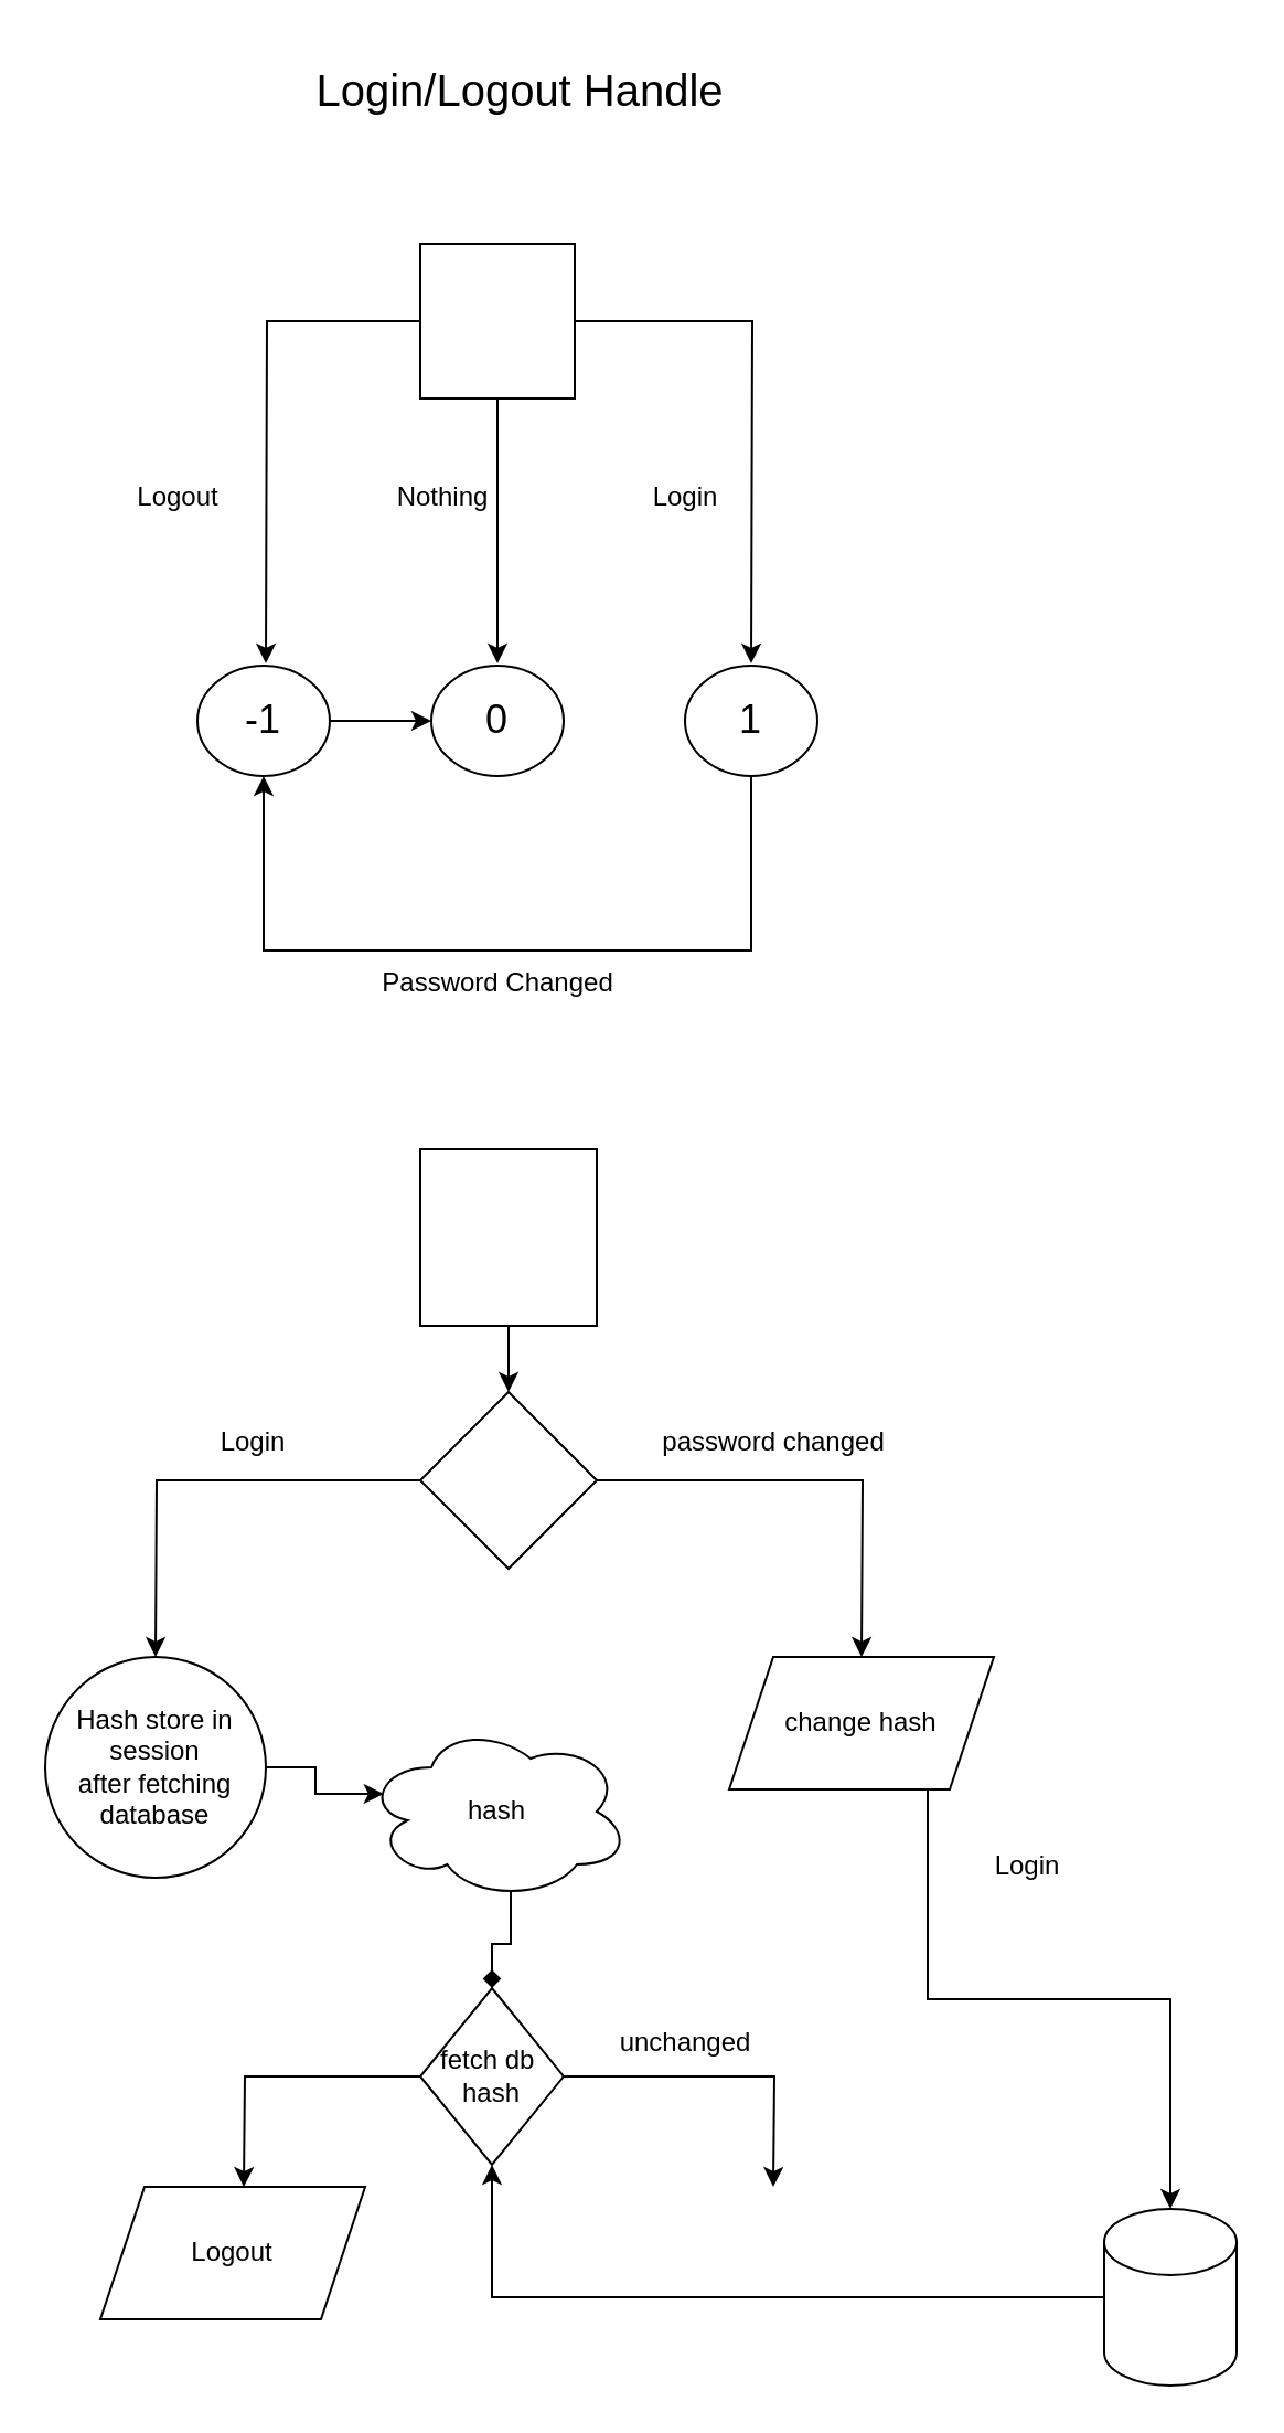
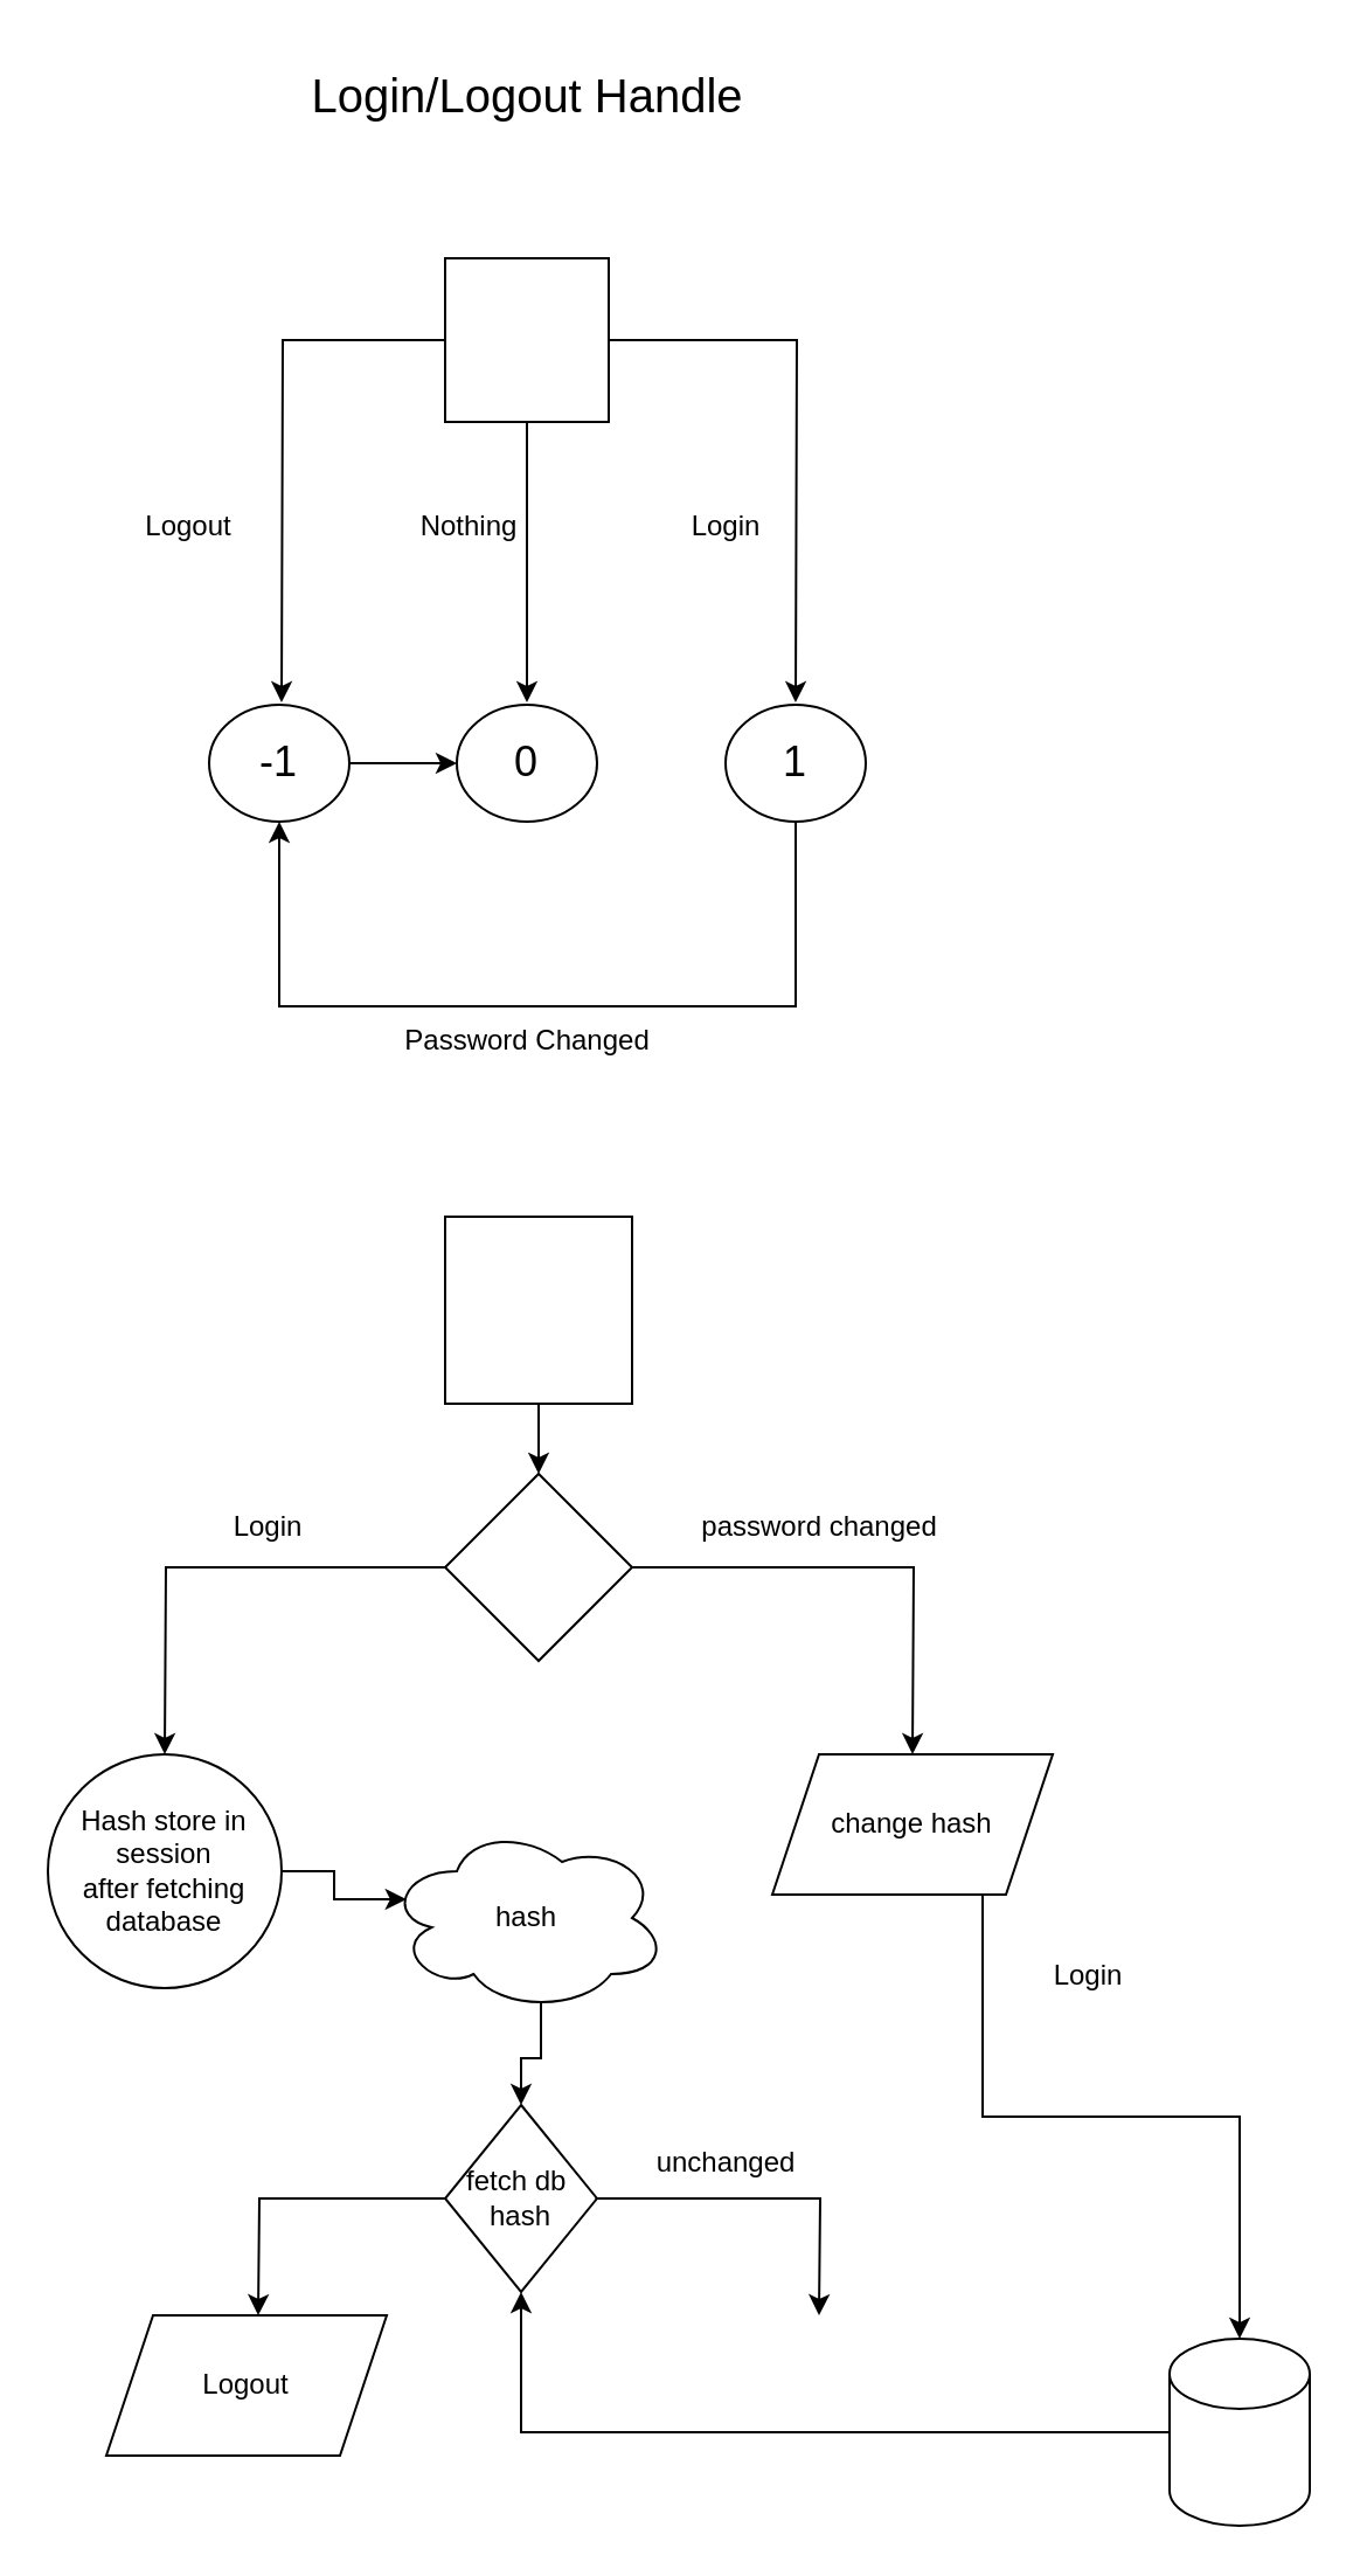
  <mxCell id="0" />
  <mxCell id="1" parent="0" />
  <mxCell id="2" style="edgeStyle=orthogonalEdgeStyle;rounded=0;orthogonalLoop=1;jettySize=auto;html=1;" edge="1" parent="1" source="5"><mxGeometry relative="1" as="geometry"><mxPoint x="120" y="300" as="targetPoint" /></mxGeometry></mxCell>
  <mxCell id="3" style="edgeStyle=orthogonalEdgeStyle;rounded=0;orthogonalLoop=1;jettySize=auto;html=1;exitX=0.5;exitY=1;exitDx=0;exitDy=0;" edge="1" parent="1" source="5"><mxGeometry relative="1" as="geometry"><mxPoint x="225" y="300" as="targetPoint" /></mxGeometry></mxCell>
  <mxCell id="4" style="edgeStyle=orthogonalEdgeStyle;rounded=0;orthogonalLoop=1;jettySize=auto;html=1;exitX=1;exitY=0.5;exitDx=0;exitDy=0;" edge="1" parent="1" source="5"><mxGeometry relative="1" as="geometry"><mxPoint x="340" y="300" as="targetPoint" /></mxGeometry></mxCell>
  <mxCell id="5" value="" style="whiteSpace=wrap;html=1;aspect=fixed;" vertex="1" parent="1"><mxGeometry x="190" y="110" width="70" height="70" as="geometry" /></mxCell>
  <mxCell id="6" style="edgeStyle=orthogonalEdgeStyle;rounded=0;orthogonalLoop=1;jettySize=auto;html=1;exitX=1;exitY=0.5;exitDx=0;exitDy=0;entryX=0;entryY=0.5;entryDx=0;entryDy=0;" edge="1" parent="1" source="7" target="8"><mxGeometry relative="1" as="geometry" /></mxCell>
  <mxCell id="7" value="&lt;font style=&quot;font-size: 18px;&quot;&gt;-1&lt;/font&gt;" style="ellipse;whiteSpace=wrap;html=1;" vertex="1" parent="1"><mxGeometry x="89" y="301" width="60" height="50" as="geometry" /></mxCell>
  <mxCell id="8" value="&lt;font style=&quot;font-size: 18px;&quot;&gt;0&lt;/font&gt;" style="ellipse;whiteSpace=wrap;html=1;" vertex="1" parent="1"><mxGeometry x="195" y="301" width="60" height="50" as="geometry" /></mxCell>
  <mxCell id="9" style="edgeStyle=orthogonalEdgeStyle;rounded=0;orthogonalLoop=1;jettySize=auto;html=1;exitX=0.5;exitY=1;exitDx=0;exitDy=0;entryX=0.5;entryY=1;entryDx=0;entryDy=0;" edge="1" parent="1" source="10" target="7"><mxGeometry relative="1" as="geometry"><Array as="points"><mxPoint x="340" y="430" /><mxPoint x="119" y="430" /></Array></mxGeometry></mxCell>
  <mxCell id="10" value="&lt;font style=&quot;font-size: 18px;&quot;&gt;1&lt;/font&gt;" style="ellipse;whiteSpace=wrap;html=1;" vertex="1" parent="1"><mxGeometry x="310" y="301" width="60" height="50" as="geometry" /></mxCell>
  <mxCell id="11" value="Logout" style="text;html=1;align=center;verticalAlign=middle;resizable=0;points=[];autosize=1;strokeColor=none;fillColor=none;" vertex="1" parent="1"><mxGeometry x="50" y="210" width="60" height="30" as="geometry" /></mxCell>
  <mxCell id="12" value="Nothing" style="text;html=1;align=center;verticalAlign=middle;resizable=0;points=[];autosize=1;strokeColor=none;fillColor=none;" vertex="1" parent="1"><mxGeometry x="170" y="210" width="60" height="30" as="geometry" /></mxCell>
  <mxCell id="13" value="Login" style="text;html=1;align=center;verticalAlign=middle;resizable=0;points=[];autosize=1;strokeColor=none;fillColor=none;" vertex="1" parent="1"><mxGeometry x="285" y="210" width="50" height="30" as="geometry" /></mxCell>
  <mxCell id="14" value="Password Changed" style="text;html=1;align=center;verticalAlign=middle;resizable=0;points=[];autosize=1;strokeColor=none;fillColor=none;" vertex="1" parent="1"><mxGeometry x="160" y="430" width="130" height="30" as="geometry" /></mxCell>
- <mxCell id="15" value="&lt;font style=&quot;font-size: 20px;&quot;&gt;Login/Logout Handle &lt;br&gt;&lt;/font&gt;" style="text;html=1;align=center;verticalAlign=middle;resizable=0;points=[];autosize=1;strokeColor=none;fillColor=none;" vertex="1" parent="1"><mxGeometry x="130" y="20" width="210" height="40" as="geometry" /></mxCell>
+ <mxCell id="15" value="&lt;font style=&quot;font-size: 20px;&quot;&gt;Login/Logout Handle &lt;br&gt;&lt;/font&gt;" style="text;html=1;align=center;verticalAlign=middle;resizable=0;points=[];autosize=1;strokeColor=none;fillColor=none;" vertex="1" parent="1"><mxGeometry x="120" y="20" width="210" height="40" as="geometry" /></mxCell>
  <mxCell id="16" value="" style="edgeStyle=orthogonalEdgeStyle;rounded=0;orthogonalLoop=1;jettySize=auto;html=1;" edge="1" parent="1" source="17" target="20"><mxGeometry relative="1" as="geometry" /></mxCell>
  <mxCell id="17" value="" style="whiteSpace=wrap;html=1;aspect=fixed;" vertex="1" parent="1"><mxGeometry x="190" y="520" width="80" height="80" as="geometry" /></mxCell>
  <mxCell id="18" style="edgeStyle=orthogonalEdgeStyle;rounded=0;orthogonalLoop=1;jettySize=auto;html=1;exitX=0;exitY=0.5;exitDx=0;exitDy=0;" edge="1" parent="1" source="20"><mxGeometry relative="1" as="geometry"><mxPoint x="70" y="750" as="targetPoint" /></mxGeometry></mxCell>
  <mxCell id="19" style="edgeStyle=orthogonalEdgeStyle;rounded=0;orthogonalLoop=1;jettySize=auto;html=1;exitX=1;exitY=0.5;exitDx=0;exitDy=0;" edge="1" parent="1" source="20"><mxGeometry relative="1" as="geometry"><mxPoint x="390" y="750" as="targetPoint" /></mxGeometry></mxCell>
  <mxCell id="20" value="" style="rhombus;whiteSpace=wrap;html=1;" vertex="1" parent="1"><mxGeometry x="190" y="630" width="80" height="80" as="geometry" /></mxCell>
  <mxCell id="21" value="Login" style="text;html=1;align=center;verticalAlign=middle;resizable=0;points=[];autosize=1;strokeColor=none;fillColor=none;" vertex="1" parent="1"><mxGeometry x="89" y="638" width="50" height="30" as="geometry" /></mxCell>
  <mxCell id="22" value="password changed" style="text;html=1;align=center;verticalAlign=middle;resizable=0;points=[];autosize=1;strokeColor=none;fillColor=none;" vertex="1" parent="1"><mxGeometry x="290" y="638" width="120" height="30" as="geometry" /></mxCell>
- <mxCell id="23" style="edgeStyle=orthogonalEdgeStyle;rounded=0;orthogonalLoop=1;jettySize=auto;html=1;exitX=0.55;exitY=0.95;exitDx=0;exitDy=0;exitPerimeter=0;entryX=0.5;entryY=0;entryDx=0;entryDy=0;endArrow=diamond;" edge="1" parent="1" source="24" target="29"><mxGeometry relative="1" as="geometry" /></mxCell>
+ <mxCell id="23" style="edgeStyle=orthogonalEdgeStyle;rounded=0;orthogonalLoop=1;jettySize=auto;html=1;exitX=0.55;exitY=0.95;exitDx=0;exitDy=0;exitPerimeter=0;entryX=0.5;entryY=0;entryDx=0;entryDy=0;" edge="1" parent="1" source="24" target="29"><mxGeometry relative="1" as="geometry" /></mxCell>
  <mxCell id="24" value="hash" style="ellipse;shape=cloud;whiteSpace=wrap;html=1;" vertex="1" parent="1"><mxGeometry x="165" y="780" width="120" height="80" as="geometry" /></mxCell>
  <mxCell id="25" value="&lt;div&gt;Hash store in session&lt;/div&gt;&lt;div&gt;after fetching database&lt;br&gt;&lt;/div&gt;" style="ellipse;whiteSpace=wrap;html=1;aspect=fixed;" vertex="1" parent="1"><mxGeometry x="20" y="750" width="100" height="100" as="geometry" /></mxCell>
  <mxCell id="26" style="edgeStyle=orthogonalEdgeStyle;rounded=0;orthogonalLoop=1;jettySize=auto;html=1;exitX=1;exitY=0.5;exitDx=0;exitDy=0;entryX=0.07;entryY=0.4;entryDx=0;entryDy=0;entryPerimeter=0;" edge="1" parent="1" source="25" target="24"><mxGeometry relative="1" as="geometry" /></mxCell>
  <mxCell id="27" style="edgeStyle=orthogonalEdgeStyle;rounded=0;orthogonalLoop=1;jettySize=auto;html=1;exitX=0;exitY=0.5;exitDx=0;exitDy=0;" edge="1" parent="1" source="29"><mxGeometry relative="1" as="geometry"><mxPoint x="110" y="990" as="targetPoint" /></mxGeometry></mxCell>
  <mxCell id="28" style="edgeStyle=orthogonalEdgeStyle;rounded=0;orthogonalLoop=1;jettySize=auto;html=1;exitX=1;exitY=0.5;exitDx=0;exitDy=0;" edge="1" parent="1" source="29"><mxGeometry relative="1" as="geometry"><mxPoint x="350" y="990" as="targetPoint" /></mxGeometry></mxCell>
  <mxCell id="29" value="&lt;div&gt;fetch db&amp;nbsp;&lt;/div&gt;&lt;div&gt;hash&lt;/div&gt;" style="rhombus;whiteSpace=wrap;html=1;" vertex="1" parent="1"><mxGeometry x="190" y="900" width="65" height="80" as="geometry" /></mxCell>
  <mxCell id="30" value="unchanged" style="text;html=1;align=center;verticalAlign=middle;resizable=0;points=[];autosize=1;strokeColor=none;fillColor=none;" vertex="1" parent="1"><mxGeometry x="270" y="910" width="80" height="30" as="geometry" /></mxCell>
  <mxCell id="31" value="Logout" style="shape=parallelogram;perimeter=parallelogramPerimeter;whiteSpace=wrap;html=1;fixedSize=1;" vertex="1" parent="1"><mxGeometry x="45" y="990" width="120" height="60" as="geometry" /></mxCell>
  <mxCell id="32" style="edgeStyle=orthogonalEdgeStyle;rounded=0;orthogonalLoop=1;jettySize=auto;html=1;exitX=0;exitY=0.5;exitDx=0;exitDy=0;exitPerimeter=0;entryX=0.5;entryY=1;entryDx=0;entryDy=0;" edge="1" parent="1" source="33" target="29"><mxGeometry relative="1" as="geometry" /></mxCell>
  <mxCell id="33" value="" style="shape=cylinder3;whiteSpace=wrap;html=1;boundedLbl=1;backgroundOutline=1;size=15;" vertex="1" parent="1"><mxGeometry x="500" y="1000" width="60" height="80" as="geometry" /></mxCell>
  <mxCell id="34" value="change hash" style="shape=parallelogram;perimeter=parallelogramPerimeter;whiteSpace=wrap;html=1;fixedSize=1;" vertex="1" parent="1"><mxGeometry x="330" y="750" width="120" height="60" as="geometry" /></mxCell>
  <mxCell id="35" style="edgeStyle=orthogonalEdgeStyle;rounded=0;orthogonalLoop=1;jettySize=auto;html=1;exitX=0.75;exitY=1;exitDx=0;exitDy=0;entryX=0.5;entryY=0;entryDx=0;entryDy=0;entryPerimeter=0;" edge="1" parent="1" source="34" target="33"><mxGeometry relative="1" as="geometry" /></mxCell>
  <mxCell id="36" value="Login" style="text;html=1;align=center;verticalAlign=middle;resizable=0;points=[];autosize=1;strokeColor=none;fillColor=none;" vertex="1" parent="1"><mxGeometry x="440" y="830" width="50" height="30" as="geometry" /></mxCell>
